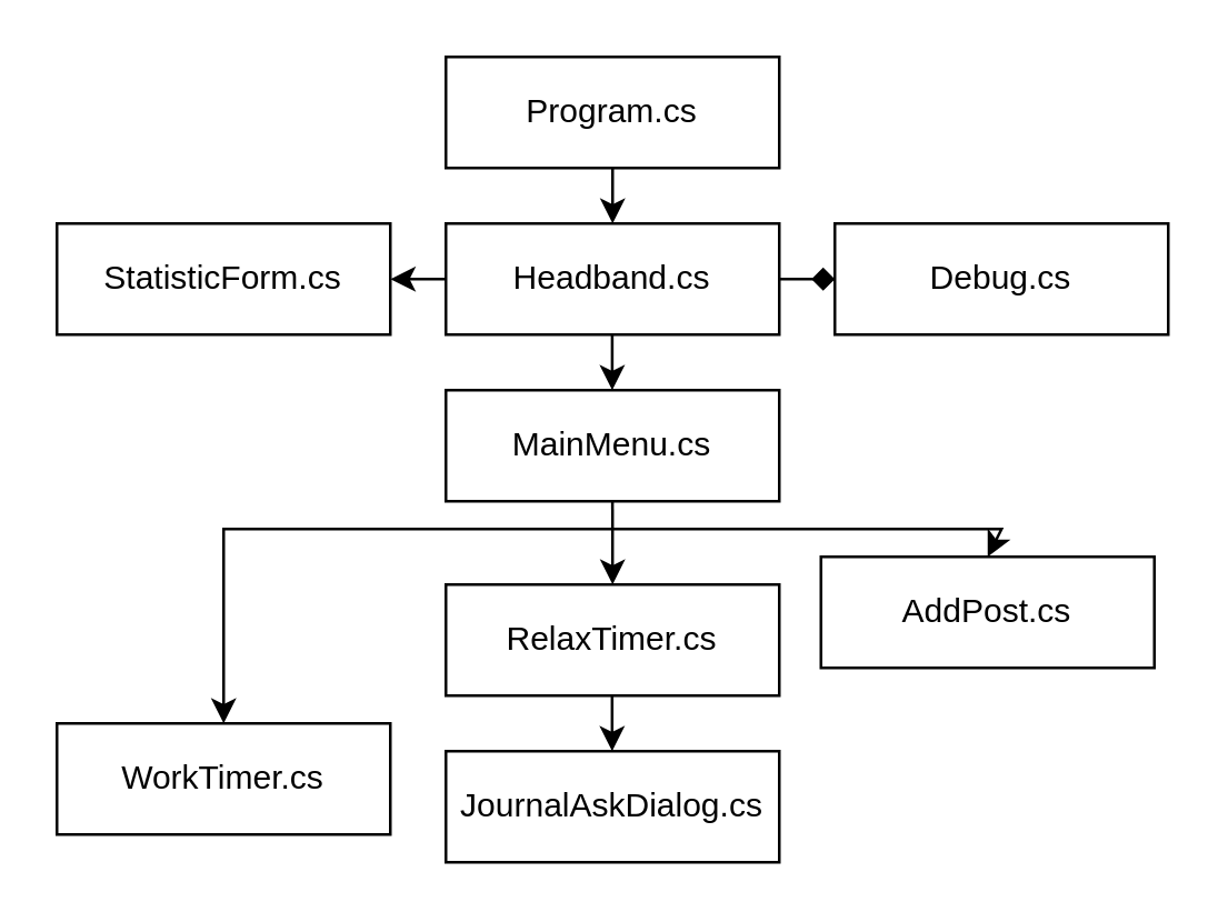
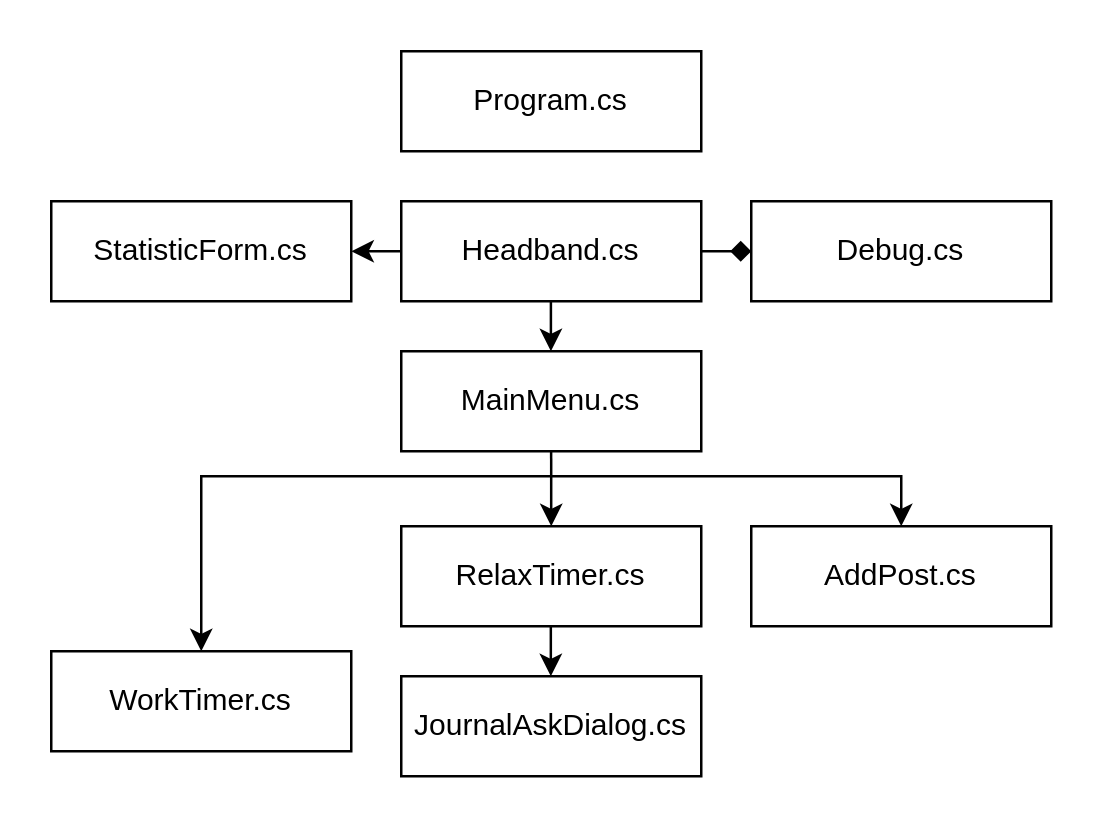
  <mxCell id="0" />
  <mxCell id="1" parent="0" />
  <mxCell id="2" value="Program.cs" style="rounded=0;whiteSpace=wrap;html=1;" vertex="1" parent="1"><mxGeometry x="160" y="20" width="120" height="40" as="geometry" /></mxCell>
  <mxCell id="3" value="Headband.cs" style="rounded=0;whiteSpace=wrap;html=1;" vertex="1" parent="1"><mxGeometry x="160" y="80" width="120" height="40" as="geometry" /></mxCell>
  <mxCell id="4" value="RelaxTimer.cs" style="rounded=0;whiteSpace=wrap;html=1;" vertex="1" parent="1"><mxGeometry x="160" y="210" width="120" height="40" as="geometry" /></mxCell>
- <mxCell id="5" value="AddPost.cs" style="rounded=0;whiteSpace=wrap;html=1;" vertex="1" parent="1"><mxGeometry x="295" y="200" width="120" height="40" as="geometry" /></mxCell>
+ <mxCell id="5" value="AddPost.cs" style="rounded=0;whiteSpace=wrap;html=1;" vertex="1" parent="1"><mxGeometry x="300" y="210" width="120" height="40" as="geometry" /></mxCell>
  <mxCell id="6" value="WorkTimer.cs" style="rounded=0;whiteSpace=wrap;html=1;" vertex="1" parent="1"><mxGeometry x="20" y="260" width="120" height="40" as="geometry" /></mxCell>
  <mxCell id="7" value="MainMenu.cs" style="rounded=0;whiteSpace=wrap;html=1;" vertex="1" parent="1"><mxGeometry x="160" y="140" width="120" height="40" as="geometry" /></mxCell>
  <mxCell id="8" value="JournalAskDialog.cs" style="rounded=0;whiteSpace=wrap;html=1;" vertex="1" parent="1"><mxGeometry x="160" y="270" width="120" height="40" as="geometry" /></mxCell>
  <mxCell id="9" value="Debug.cs" style="rounded=0;whiteSpace=wrap;html=1;" vertex="1" parent="1"><mxGeometry x="300" y="80" width="120" height="40" as="geometry" /></mxCell>
  <mxCell id="10" value="StatisticForm.cs" style="rounded=0;whiteSpace=wrap;html=1;" vertex="1" parent="1"><mxGeometry x="20" y="80" width="120" height="40" as="geometry" /></mxCell>
- <mxCell id="11" value="" style="endArrow=classic;html=1;entryX=0.5;entryY=0;entryDx=0;entryDy=0;exitX=0.5;exitY=1;exitDx=0;exitDy=0;" edge="1" parent="1" source="2" target="3"><mxGeometry width="50" height="50" relative="1" as="geometry"><mxPoint x="270" y="220" as="sourcePoint" /><mxPoint x="320" y="170" as="targetPoint" /></mxGeometry></mxCell>
  <mxCell id="12" value="" style="endArrow=classic;html=1;entryX=0.5;entryY=0;entryDx=0;entryDy=0;exitX=0.5;exitY=1;exitDx=0;exitDy=0;" edge="1" parent="1"><mxGeometry width="50" height="50" relative="1" as="geometry"><mxPoint x="219.86" y="120" as="sourcePoint" /><mxPoint x="219.86" y="140" as="targetPoint" /></mxGeometry></mxCell>
  <mxCell id="13" value="" style="endArrow=diamond;html=1;entryX=0;entryY=0.5;entryDx=0;entryDy=0;exitX=1;exitY=0.5;exitDx=0;exitDy=0;" edge="1" parent="1" source="3" target="9"><mxGeometry width="50" height="50" relative="1" as="geometry"><mxPoint x="230" y="70" as="sourcePoint" /><mxPoint x="230" y="90" as="targetPoint" /></mxGeometry></mxCell>
  <mxCell id="14" value="" style="endArrow=classic;html=1;entryX=1;entryY=0.5;entryDx=0;entryDy=0;" edge="1" parent="1" target="10"><mxGeometry width="50" height="50" relative="1" as="geometry"><mxPoint x="160" y="100" as="sourcePoint" /><mxPoint x="310" y="110" as="targetPoint" /></mxGeometry></mxCell>
  <mxCell id="15" value="" style="endArrow=classic;html=1;entryX=0.5;entryY=0;entryDx=0;entryDy=0;exitX=0.5;exitY=1;exitDx=0;exitDy=0;" edge="1" parent="1" target="4"><mxGeometry width="50" height="50" relative="1" as="geometry"><mxPoint x="219.96" y="180" as="sourcePoint" /><mxPoint x="219.96" y="200" as="targetPoint" /></mxGeometry></mxCell>
  <mxCell id="16" value="" style="endArrow=classic;html=1;entryX=0.5;entryY=0;entryDx=0;entryDy=0;rounded=0;" edge="1" parent="1" target="5"><mxGeometry width="50" height="50" relative="1" as="geometry"><mxPoint x="220" y="190" as="sourcePoint" /><mxPoint x="170" y="120" as="targetPoint" /><Array as="points"><mxPoint x="360" y="190" /></Array></mxGeometry></mxCell>
  <mxCell id="17" value="" style="endArrow=classic;html=1;entryX=0.5;entryY=0;entryDx=0;entryDy=0;rounded=0;" edge="1" parent="1" target="6"><mxGeometry width="50" height="50" relative="1" as="geometry"><mxPoint x="220" y="190" as="sourcePoint" /><mxPoint x="370" y="220" as="targetPoint" /><Array as="points"><mxPoint x="80" y="190" /></Array></mxGeometry></mxCell>
  <mxCell id="18" value="" style="endArrow=classic;html=1;entryX=0.5;entryY=0;entryDx=0;entryDy=0;exitX=0.5;exitY=1;exitDx=0;exitDy=0;" edge="1" parent="1"><mxGeometry width="50" height="50" relative="1" as="geometry"><mxPoint x="219.83" y="250" as="sourcePoint" /><mxPoint x="219.83" y="270" as="targetPoint" /></mxGeometry></mxCell>
